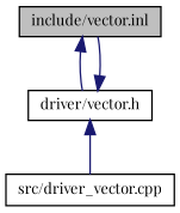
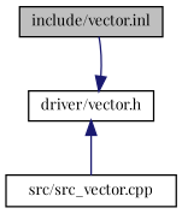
  digraph {
    fontname="Playfair Display"
    node [color=black fillcolor=white fontname="Playfair Display" fontsize=10 shape=record style=filled]
    edge [color=midnightblue dir=back fontname="Playfair Display" fontsize=10 labelfontname=Helvetica labelfontsize=10 style=solid]
    n1 [fillcolor=grey75 fontcolor=black height=0.2 label="include/vector.inl" width=0.4]
    n2 [height=0.2 label="driver/vector.h" width=0.4]
-   n3 [height=0.2 label="src/driver_vector.cpp" width=0.4]
-   n1 -> n2
+   n3 [height=0.2 label="src/src_vector.cpp" width=0.4]
    n2 -> n1
    n2 -> n3
  }
